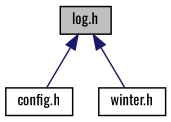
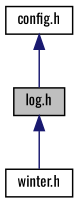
  digraph {
    fontname=Oswald
    node [color=black fillcolor=white fontname=Oswald fontsize=10 shape=record style=filled]
    edge [color=midnightblue dir=back fontname=Oswald fontsize=10 labelfontname=Helvetica labelfontsize=10 style=solid]
    n1 [fillcolor=grey75 fontcolor=black height=0.2 label="log.h" width=0.4]
    n2 [height=0.2 label="config.h" width=0.4]
    n3 [height=0.2 label="winter.h" width=0.4]
-   n1 -> n2
+   n2 -> n1
    n1 -> n3
  }
